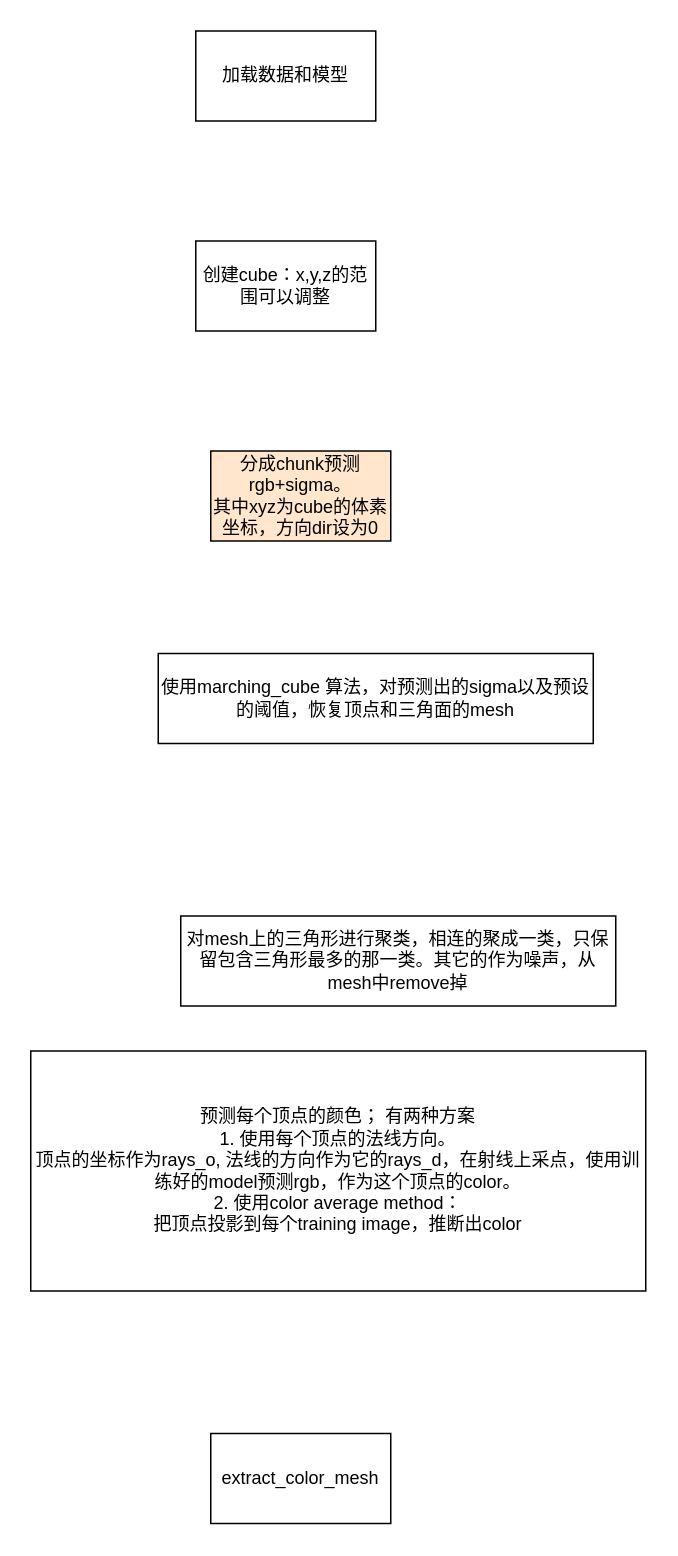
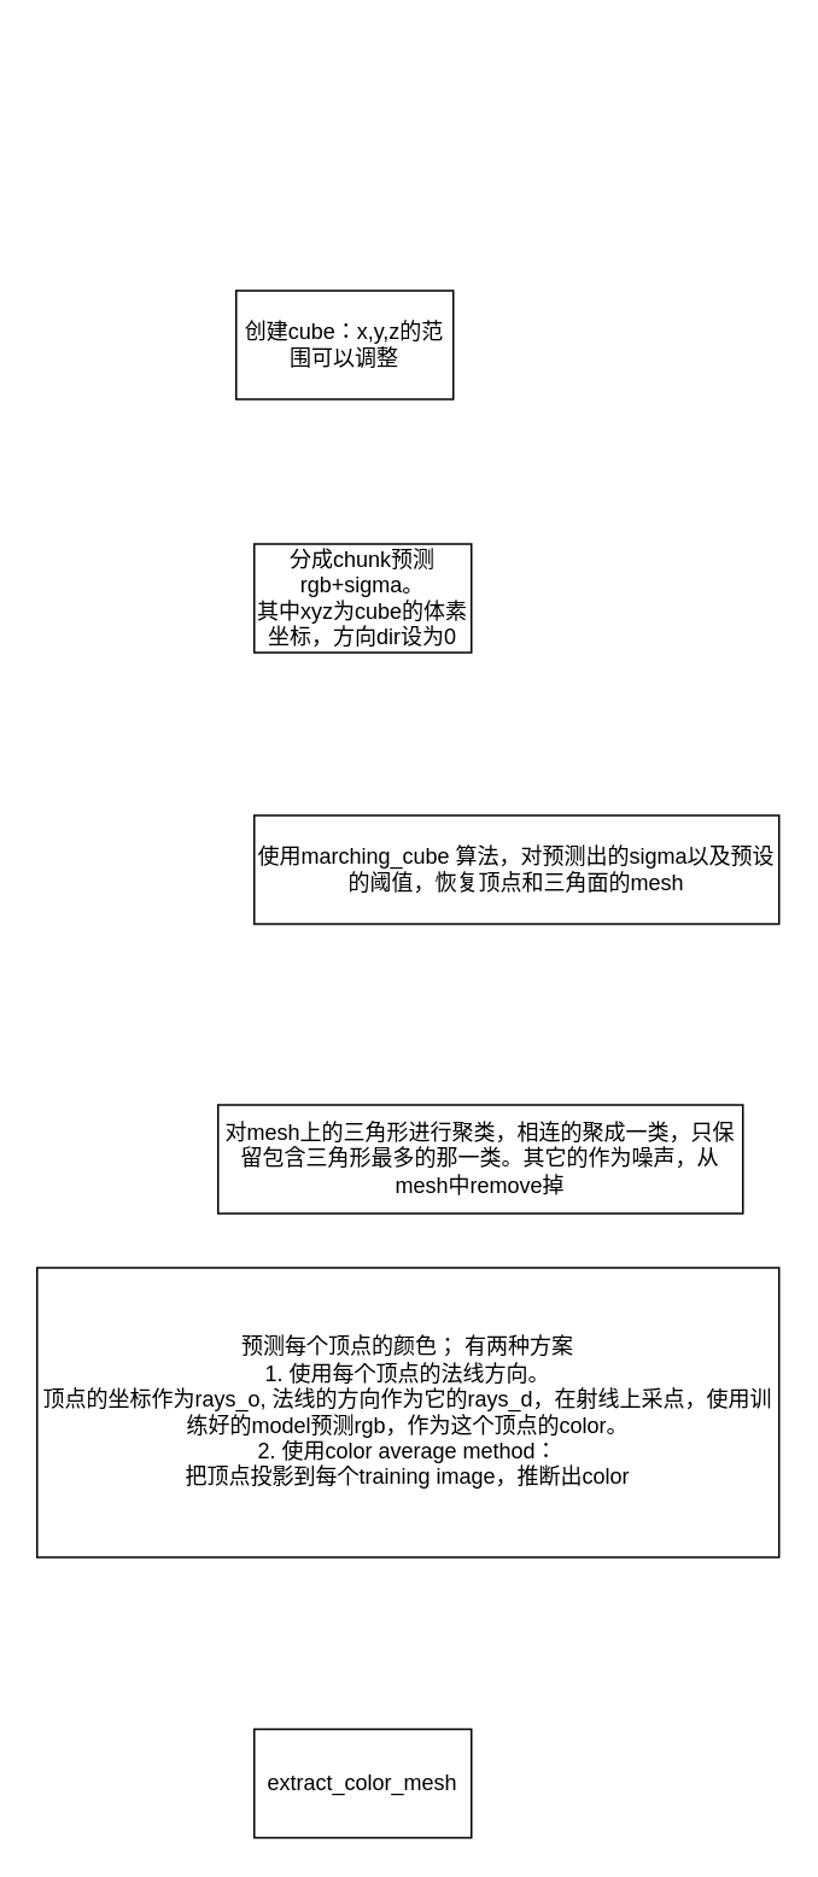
  <mxCell id="0" />
  <mxCell id="1" parent="0" />
- <mxCell id="2" value="加载数据和模型" style="rounded=0;whiteSpace=wrap;html=1;" vertex="1" parent="1"><mxGeometry x="130" y="20" width="120" height="60" as="geometry" /></mxCell>
  <mxCell id="3" value="创建cube：x,y,z的范围可以调整" style="rounded=0;whiteSpace=wrap;html=1;" vertex="1" parent="1"><mxGeometry x="130" y="160" width="120" height="60" as="geometry" /></mxCell>
- <mxCell id="4" value="分成chunk预测rgb+sigma。&lt;br&gt;其中xyz为cube的体素坐标，方向dir设为0" style="rounded=0;whiteSpace=wrap;html=1;fillColor=#ffe6cc;" vertex="1" parent="1"><mxGeometry x="140" y="300" width="120" height="60" as="geometry" /></mxCell>
- <mxCell id="5" value="使用marching_cube 算法，对预测出的sigma以及预设的阈值，恢复顶点和三角面的mesh" style="rounded=0;whiteSpace=wrap;html=1;" vertex="1" parent="1"><mxGeometry x="105" y="435" width="290" height="60" as="geometry" /></mxCell>
+ <mxCell id="4" value="分成chunk预测rgb+sigma。&lt;br&gt;其中xyz为cube的体素坐标，方向dir设为0" style="rounded=0;whiteSpace=wrap;html=1;" vertex="1" parent="1"><mxGeometry x="140" y="300" width="120" height="60" as="geometry" /></mxCell>
+ <mxCell id="5" value="使用marching_cube 算法，对预测出的sigma以及预设的阈值，恢复顶点和三角面的mesh" style="rounded=0;whiteSpace=wrap;html=1;" vertex="1" parent="1"><mxGeometry x="140" y="450" width="290" height="60" as="geometry" /></mxCell>
  <mxCell id="6" value="extract_color_mesh" style="rounded=0;whiteSpace=wrap;html=1;" vertex="1" parent="1"><mxGeometry x="140" y="955" width="120" height="60" as="geometry" /></mxCell>
  <mxCell id="7" value="对mesh上的三角形进行聚类，相连的聚成一类，只保留包含三角形最多的那一类。其它的作为噪声，从mesh中remove掉" style="rounded=0;whiteSpace=wrap;html=1;" vertex="1" parent="1"><mxGeometry x="120" y="610" width="290" height="60" as="geometry" /></mxCell>
  <mxCell id="8" value="预测每个顶点的颜色； 有两种方案&lt;br&gt;1. 使用每个顶点的法线方向。&lt;br&gt;顶点的坐标作为rays_o, 法线的方向作为它的rays_d，在射线上采点，使用训练好的model预测rgb，作为这个顶点的color。&lt;br&gt;2. 使用color average method：&lt;br&gt;把顶点投影到每个training image，推断出color" style="rounded=0;whiteSpace=wrap;html=1;" vertex="1" parent="1"><mxGeometry x="20" y="700" width="410" height="160" as="geometry" /></mxCell>
